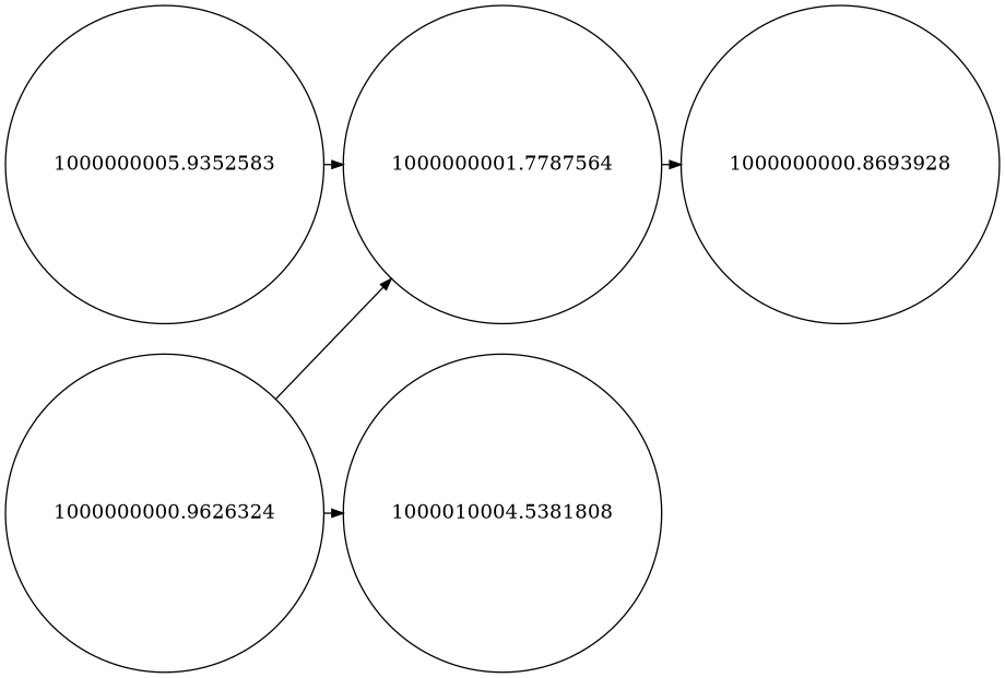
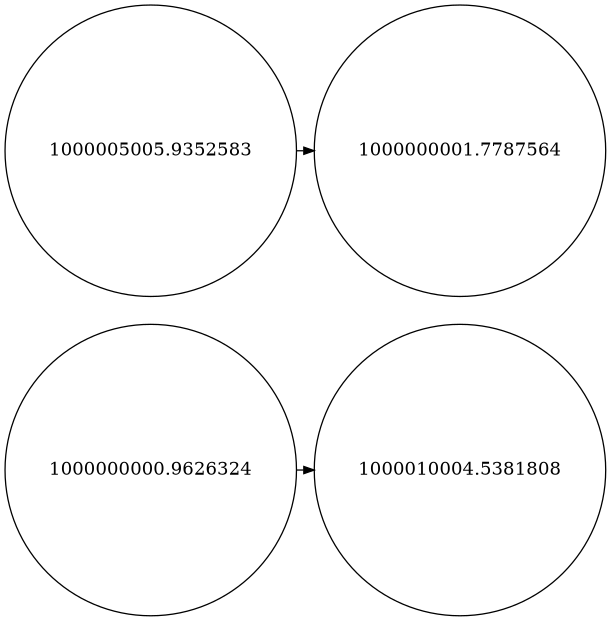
  digraph {
    nodesep=0.3
    rankdir=LR
    ranksep=0.2
    node [shape=circle]
    edge [arrowsize=0.8]
    n1 [label=1000000000.9626324]
    n2 [label=1000000001.7787564]
    n3 [label=1000010004.5381808]
-   n4 [label=1000000000.8693928]
-   n5 [label=1000000005.9352583]
-   n1 -> n2 [side=left]
+   n5 [label=1000005005.9352583]
    n1 -> n3
-   n2 -> n4
    n5 -> n2 [side=left]
  }
